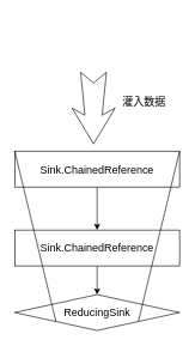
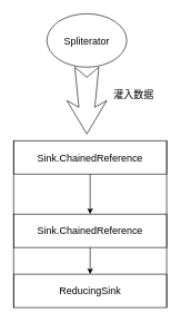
  <mxCell id="0" />
  <mxCell id="1" parent="0" />
  <mxCell id="2" style="edgeStyle=orthogonalEdgeStyle;rounded=0;orthogonalLoop=1;jettySize=auto;html=1;exitX=0.5;exitY=1;exitDx=0;exitDy=0;entryX=0.5;entryY=0;entryDx=0;entryDy=0;" edge="1" parent="1" source="3" target="5"><mxGeometry relative="1" as="geometry" /></mxCell>
  <mxCell id="3" value="&lt;font style=&quot;font-size: 15px&quot;&gt;Sink.ChainedReference&lt;/font&gt;" style="rounded=0;whiteSpace=wrap;html=1;" vertex="1" parent="1"><mxGeometry x="20" y="210" width="230" height="50" as="geometry" /></mxCell>
  <mxCell id="4" style="edgeStyle=orthogonalEdgeStyle;rounded=0;orthogonalLoop=1;jettySize=auto;html=1;exitX=0.5;exitY=1;exitDx=0;exitDy=0;" edge="1" parent="1" source="5" target="6"><mxGeometry relative="1" as="geometry" /></mxCell>
  <mxCell id="5" value="&lt;font style=&quot;font-size: 15px&quot;&gt;Sink.ChainedReference&lt;/font&gt;" style="rounded=0;whiteSpace=wrap;html=1;" vertex="1" parent="1"><mxGeometry x="20" y="320" width="230" height="50" as="geometry" /></mxCell>
- <mxCell id="6" value="&lt;span style=&quot;font-size: 15px&quot;&gt;ReducingSink&lt;/span&gt;" style="rhombus;whiteSpace=wrap;html=1;" vertex="1" parent="1"><mxGeometry x="20" y="410" width="230" height="50" as="geometry" /></mxCell>
+ <mxCell id="6" value="&lt;span style=&quot;font-size: 15px&quot;&gt;ReducingSink&lt;/span&gt;" style="rounded=0;whiteSpace=wrap;html=1;" vertex="1" parent="1"><mxGeometry x="20" y="410" width="230" height="50" as="geometry" /></mxCell>
+ <mxCell id="7" value="&lt;font style=&quot;font-size: 15px&quot;&gt;Spliterator&lt;/font&gt;" style="ellipse;whiteSpace=wrap;html=1;" vertex="1" parent="1"><mxGeometry x="70" y="20" width="120" height="80" as="geometry" /></mxCell>
  <mxCell id="8" value="" style="html=1;shadow=0;dashed=0;align=center;verticalAlign=middle;shape=mxgraph.arrows2.stylisedArrow;dy=0.6;dx=40;notch=15;feather=0.4;rotation=90;" vertex="1" parent="1"><mxGeometry x="80" y="120" width="100" height="60" as="geometry" /></mxCell>
  <mxCell id="9" value="&lt;font style=&quot;font-size: 15px&quot;&gt;灌入数据&lt;/font&gt;" style="text;html=1;align=center;verticalAlign=middle;resizable=0;points=[];autosize=1;" vertex="1" parent="1"><mxGeometry x="160" y="130" width="80" height="20" as="geometry" /></mxCell>
  <mxCell id="10" value="" style="endArrow=none;html=1;entryX=1;entryY=0;entryDx=0;entryDy=0;exitX=1;exitY=1;exitDx=0;exitDy=0;" edge="1" parent="1" source="6" target="3"><mxGeometry width="50" height="50" relative="1" as="geometry"><mxPoint x="290" y="360" as="sourcePoint" /><mxPoint x="340" y="310" as="targetPoint" /></mxGeometry></mxCell>
  <mxCell id="11" value="" style="endArrow=none;html=1;entryX=0;entryY=0;entryDx=0;entryDy=0;exitX=0;exitY=1;exitDx=0;exitDy=0;" edge="1" parent="1" source="6" target="3"><mxGeometry width="50" height="50" relative="1" as="geometry"><mxPoint x="-100" y="340" as="sourcePoint" /><mxPoint x="-50" y="290" as="targetPoint" /></mxGeometry></mxCell>
